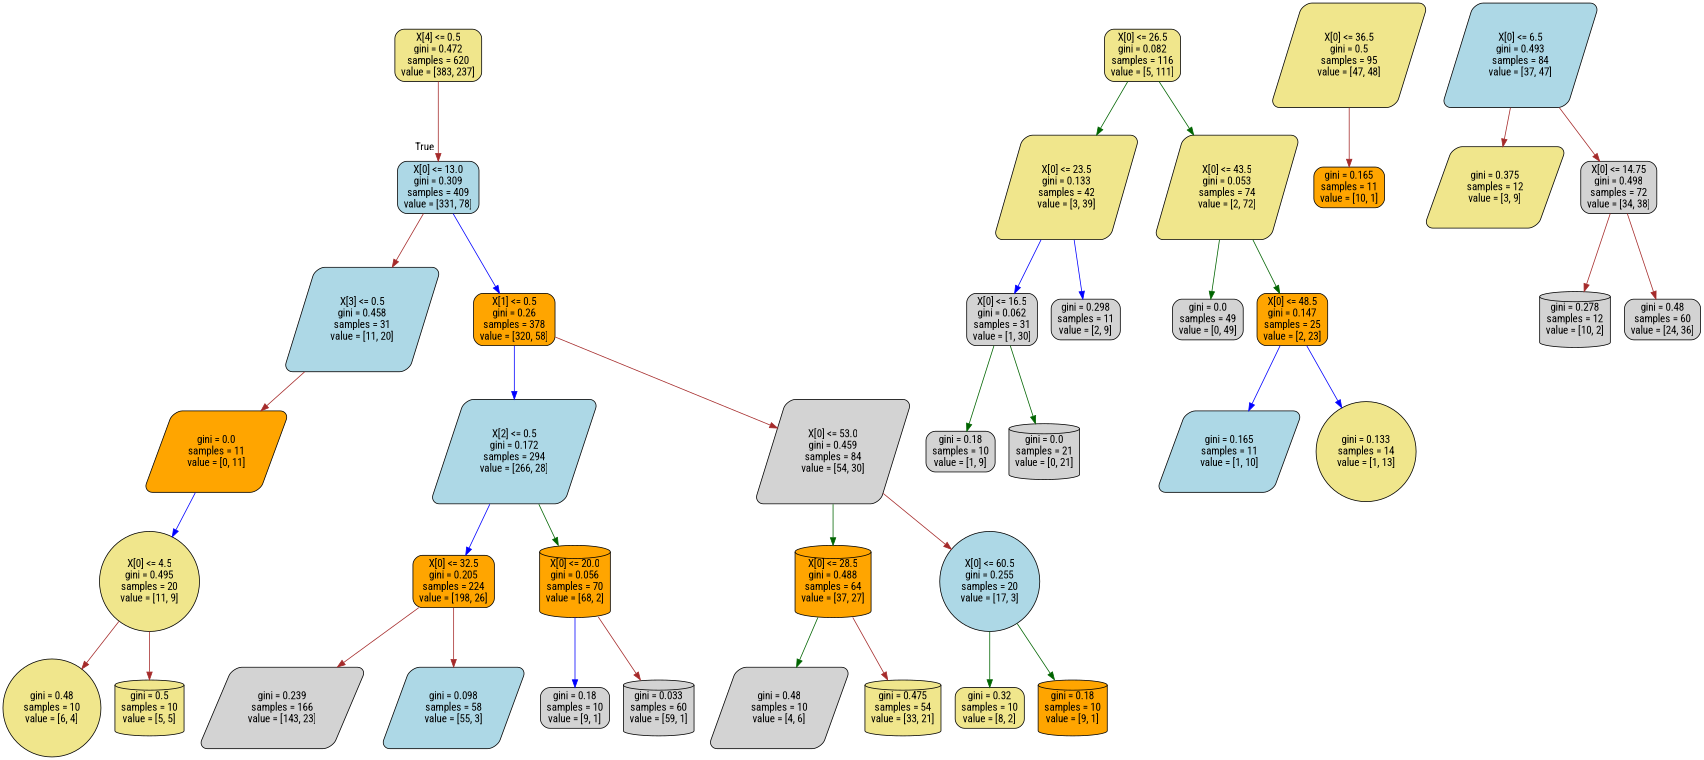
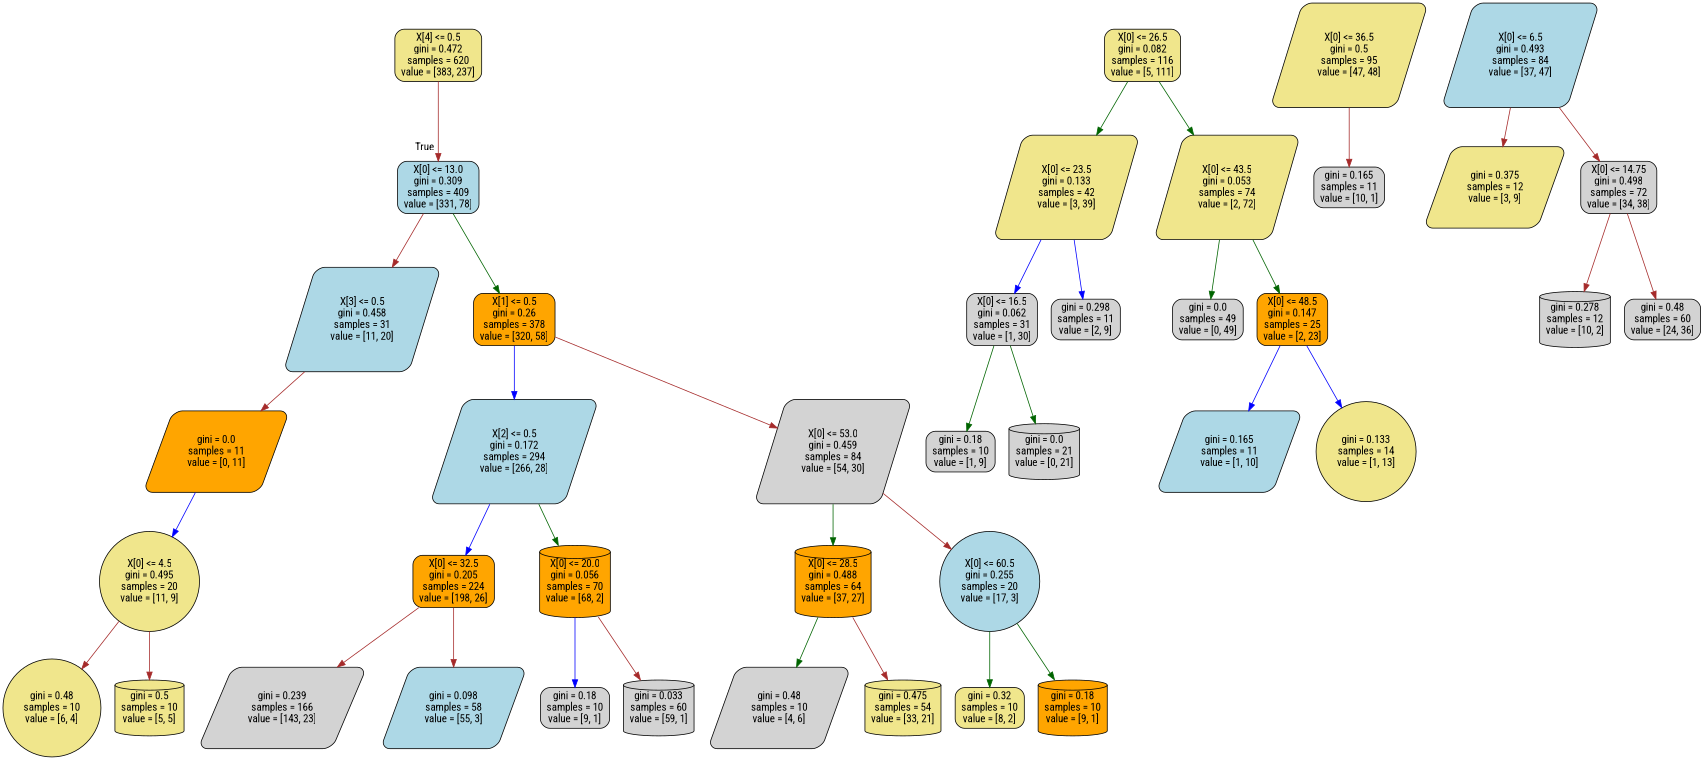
  digraph {
    fontname="Roboto Condensed"
    node [color=black fillcolor=lightgrey fontname="Roboto Condensed" shape=box style="filled, rounded"]
    edge [color=brown fontname="Roboto Condensed"]
    n1 [fillcolor=khaki label="X[4] <= 0.5\ngini = 0.472\nsamples = 620\nvalue = [383, 237]"]
    n2 [fillcolor=lightblue label="X[0] <= 13.0\ngini = 0.309\nsamples = 409\nvalue = [331, 78]"]
    n3 [fillcolor=lightblue label="X[3] <= 0.5\ngini = 0.458\nsamples = 31\nvalue = [11, 20]" shape=parallelogram]
    n4 [fillcolor=orange label="X[1] <= 0.5\ngini = 0.26\nsamples = 378\nvalue = [320, 58]"]
    n5 [fillcolor=orange label="gini = 0.0\nsamples = 11\nvalue = [0, 11]" shape=parallelogram]
    n6 [fillcolor=lightblue label="X[2] <= 0.5\ngini = 0.172\nsamples = 294\nvalue = [266, 28]" shape=parallelogram]
    n7 [label="X[0] <= 53.0\ngini = 0.459\nsamples = 84\nvalue = [54, 30]" shape=parallelogram]
    n8 [fillcolor=khaki label="X[0] <= 4.5\ngini = 0.495\nsamples = 20\nvalue = [11, 9]" shape=circle]
    n9 [fillcolor=khaki label="gini = 0.48\nsamples = 10\nvalue = [6, 4]" shape=circle]
    n10 [fillcolor=khaki label="gini = 0.5\nsamples = 10\nvalue = [5, 5]" shape=cylinder]
    n11 [fillcolor=orange label="X[0] <= 32.5\ngini = 0.205\nsamples = 224\nvalue = [198, 26]"]
    n12 [fillcolor=orange label="X[0] <= 20.0\ngini = 0.056\nsamples = 70\nvalue = [68, 2]" shape=cylinder]
    n13 [fillcolor=orange label="X[0] <= 28.5\ngini = 0.488\nsamples = 64\nvalue = [37, 27]" shape=cylinder]
    n14 [fillcolor=lightblue label="X[0] <= 60.5\ngini = 0.255\nsamples = 20\nvalue = [17, 3]" shape=circle]
    n15 [label="gini = 0.239\nsamples = 166\nvalue = [143, 23]" shape=parallelogram]
    n16 [fillcolor=lightblue label="gini = 0.098\nsamples = 58\nvalue = [55, 3]" shape=parallelogram]
    n17 [label="gini = 0.18\nsamples = 10\nvalue = [9, 1]"]
    n18 [label="gini = 0.033\nsamples = 60\nvalue = [59, 1]" shape=cylinder]
    n19 [label="gini = 0.48\nsamples = 10\nvalue = [4, 6]" shape=parallelogram]
    n20 [fillcolor=khaki label="gini = 0.475\nsamples = 54\nvalue = [33, 21]" shape=cylinder]
    n21 [fillcolor=khaki label="gini = 0.32\nsamples = 10\nvalue = [8, 2]"]
    n22 [fillcolor=orange label="gini = 0.18\nsamples = 10\nvalue = [9, 1]" shape=cylinder]
    n23 [fillcolor=khaki label="X[0] <= 26.5\ngini = 0.082\nsamples = 116\nvalue = [5, 111]"]
    n24 [fillcolor=khaki label="X[0] <= 23.5\ngini = 0.133\nsamples = 42\nvalue = [3, 39]" shape=parallelogram]
    n25 [fillcolor=khaki label="X[0] <= 43.5\ngini = 0.053\nsamples = 74\nvalue = [2, 72]" shape=parallelogram]
    n26 [fillcolor=khaki label="X[0] <= 36.5\ngini = 0.5\nsamples = 95\nvalue = [47, 48]" shape=parallelogram]
-   n27 [fillcolor=orange label="gini = 0.165\nsamples = 11\nvalue = [10, 1]"]
+   n27 [label="gini = 0.165\nsamples = 11\nvalue = [10, 1]"]
    n28 [label="X[0] <= 16.5\ngini = 0.062\nsamples = 31\nvalue = [1, 30]"]
    n29 [label="gini = 0.298\nsamples = 11\nvalue = [2, 9]"]
    n30 [label="gini = 0.0\nsamples = 49\nvalue = [0, 49]"]
    n31 [fillcolor=orange label="X[0] <= 48.5\ngini = 0.147\nsamples = 25\nvalue = [2, 23]"]
    n32 [label="gini = 0.18\nsamples = 10\nvalue = [1, 9]"]
    n33 [label="gini = 0.0\nsamples = 21\nvalue = [0, 21]" shape=cylinder]
    n34 [fillcolor=lightblue label="gini = 0.165\nsamples = 11\nvalue = [1, 10]" shape=parallelogram]
    n35 [fillcolor=khaki label="gini = 0.133\nsamples = 14\nvalue = [1, 13]" shape=circle]
    n36 [fillcolor=lightblue label="X[0] <= 6.5\ngini = 0.493\nsamples = 84\nvalue = [37, 47]" shape=parallelogram]
    n37 [fillcolor=khaki label="gini = 0.375\nsamples = 12\nvalue = [3, 9]" shape=parallelogram]
    n38 [label="X[0] <= 14.75\ngini = 0.498\nsamples = 72\nvalue = [34, 38]"]
    n39 [label="gini = 0.278\nsamples = 12\nvalue = [10, 2]" shape=cylinder]
    n40 [label="gini = 0.48\nsamples = 60\nvalue = [24, 36]"]
    n1 -> n2 [headlabel=True labelangle=45 labeldistance=2.5]
    n2 -> n3
-   n2 -> n4 [color=blue]
+   n2 -> n4 [color=darkgreen]
    n3 -> n5
    n4 -> n6 [color=blue]
    n4 -> n7
    n5 -> n8 [color=blue]
    n6 -> n11 [color=blue]
    n6 -> n12 [color=darkgreen]
    n7 -> n13 [color=darkgreen]
    n7 -> n14
    n8 -> n9
    n8 -> n10
    n11 -> n15
    n11 -> n16
    n12 -> n17 [color=blue]
    n12 -> n18
    n13 -> n19 [color=darkgreen]
    n13 -> n20
    n14 -> n21 [color=darkgreen]
    n14 -> n22 [color=darkgreen]
    n23 -> n24 [color=darkgreen]
    n23 -> n25 [color=darkgreen]
    n24 -> n28 [color=blue]
    n24 -> n29 [color=blue]
    n25 -> n30 [color=darkgreen]
    n25 -> n31 [color=darkgreen]
    n26 -> n27
    n28 -> n32 [color=darkgreen]
    n28 -> n33 [color=darkgreen]
    n31 -> n34 [color=blue]
    n31 -> n35 [color=blue]
    n36 -> n37
    n36 -> n38
    n38 -> n39
    n38 -> n40
  }
